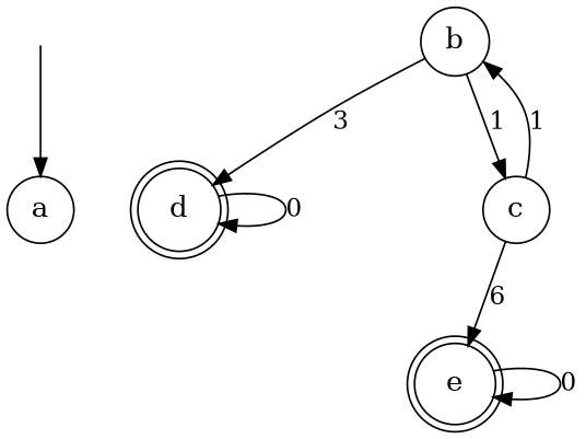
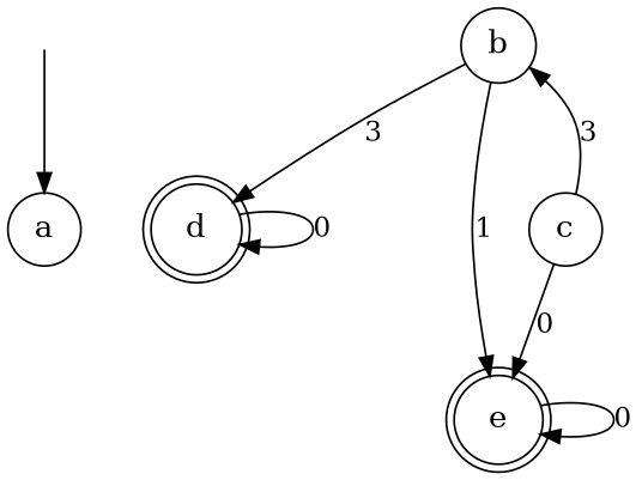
  digraph {
    compound=true
    fontsize=10
    nodesep=0.5
    rankdir=TB
    ranksep=0.5
    node [fontsize=16 shape=circle]
    ia [shape=point style=invis]
    a
    d [shape=doublecircle]
    e [shape=doublecircle]
    b
    c
    ia -> a
    d -> d [label=0]
    e -> e [label=0]
    b -> d [label=3]
-   b -> c [label=1]
-   c -> e [label=6]
-   c -> b [label=1]
+   b -> e [label=1]
+   c -> e [label=0]
+   c -> b [label=3]
  }
